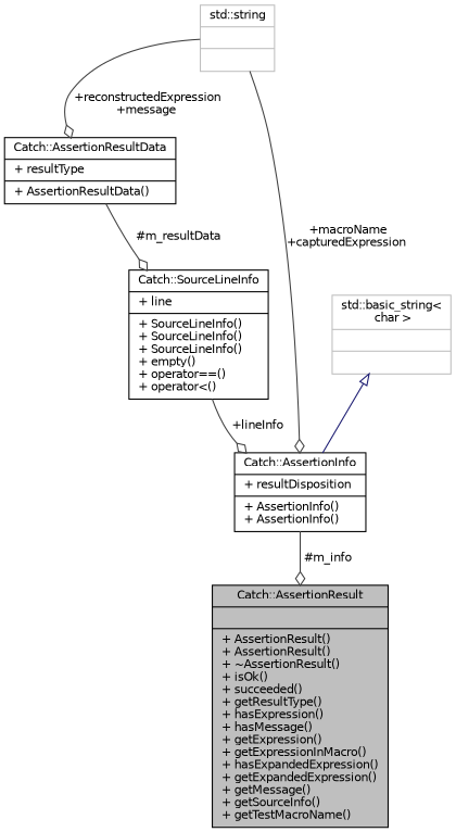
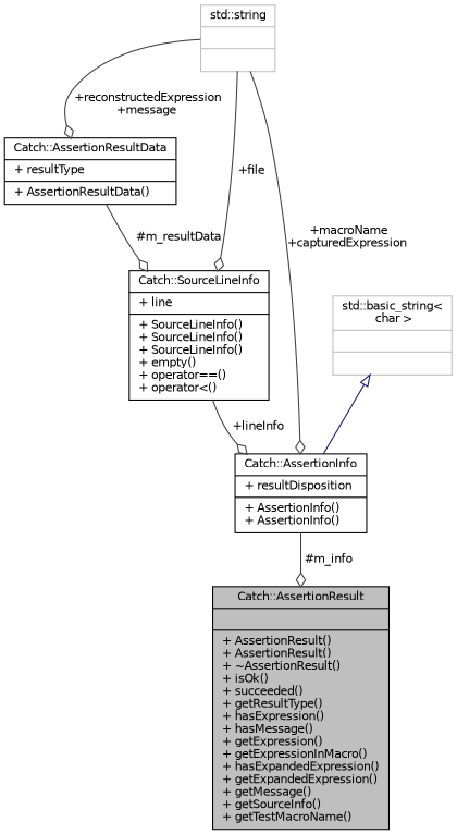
  digraph {
    node [color=black fillcolor=white fontname=Helvetica fontsize=10 shape=record style=filled]
    edge [arrowhead=odiamond color=grey25 fontname=Helvetica fontsize=10 labelfontname=Helvetica labelfontsize=10 style=solid]
    n1 [fillcolor=grey75 fontcolor=black height=0.2 label="{Catch::AssertionResult\n||+ AssertionResult()\l+ AssertionResult()\l+ ~AssertionResult()\l+ isOk()\l+ succeeded()\l+ getResultType()\l+ hasExpression()\l+ hasMessage()\l+ getExpression()\l+ getExpressionInMacro()\l+ hasExpandedExpression()\l+ getExpandedExpression()\l+ getMessage()\l+ getSourceInfo()\l+ getTestMacroName()\l}" width=0.4]
    n2 [height=0.2 label="{Catch::AssertionResultData\n|+ resultType\l|+ AssertionResultData()\l}" width=0.4]
    n3 [height=0.2 label="{Catch::SourceLineInfo\n|+ line\l|+ SourceLineInfo()\l+ SourceLineInfo()\l+ SourceLineInfo()\l+ empty()\l+ operator==()\l+ operator\<()\l}" width=0.4]
    n4 [color=grey75 height=0.2 label="{std::string\n||}" width=0.4]
    n5 [height=0.2 label="{Catch::AssertionInfo\n|+ resultDisposition\l|+ AssertionInfo()\l+ AssertionInfo()\l}" width=0.4]
    n6 [color=grey75 height=0.2 label="{std::basic_string\<\l char \>\n||}" width=0.4]
    n2 -> n3 [label=" #m_resultData"]
    n3 -> n5 [label=" +lineInfo"]
    n4 -> n2 [label=" +reconstructedExpression\n+message"]
+   n4 -> n3 [label=" +file"]
    n4 -> n5 [label=" +macroName\n+capturedExpression"]
    n5 -> n1 [label=" #m_info"]
    n6 -> n5 [arrowtail=onormal color=midnightblue dir=back arrowhead=""]
  }
